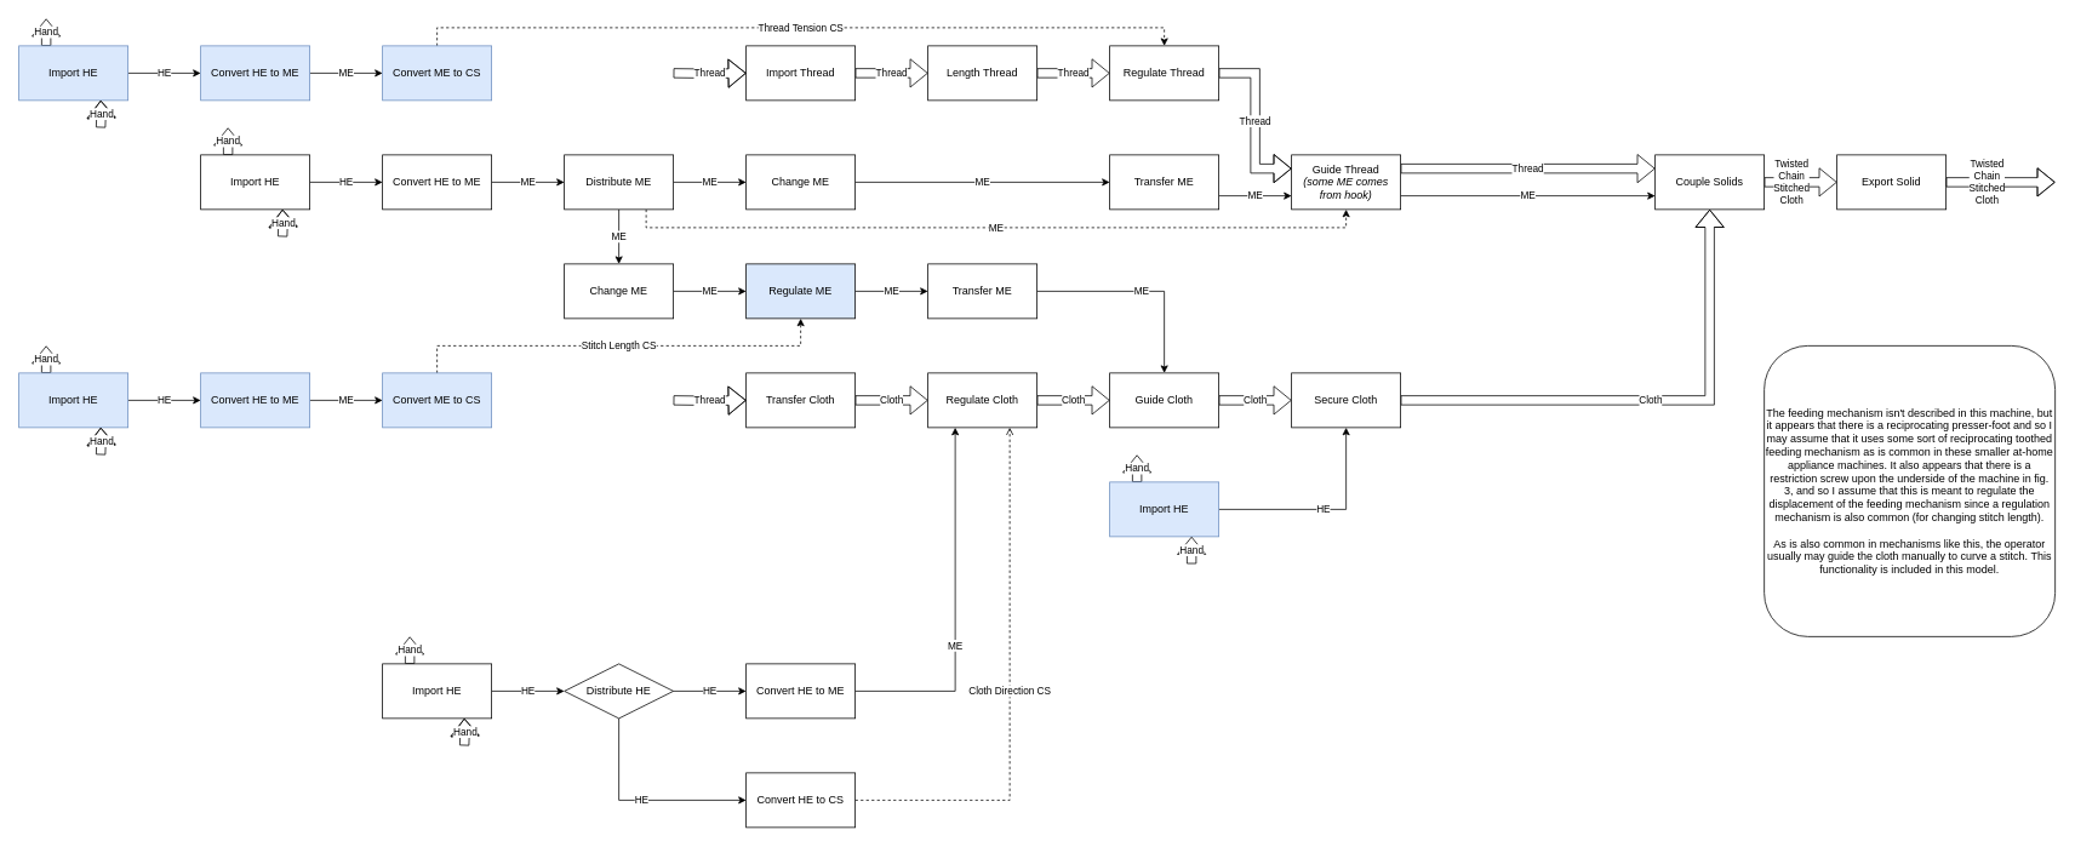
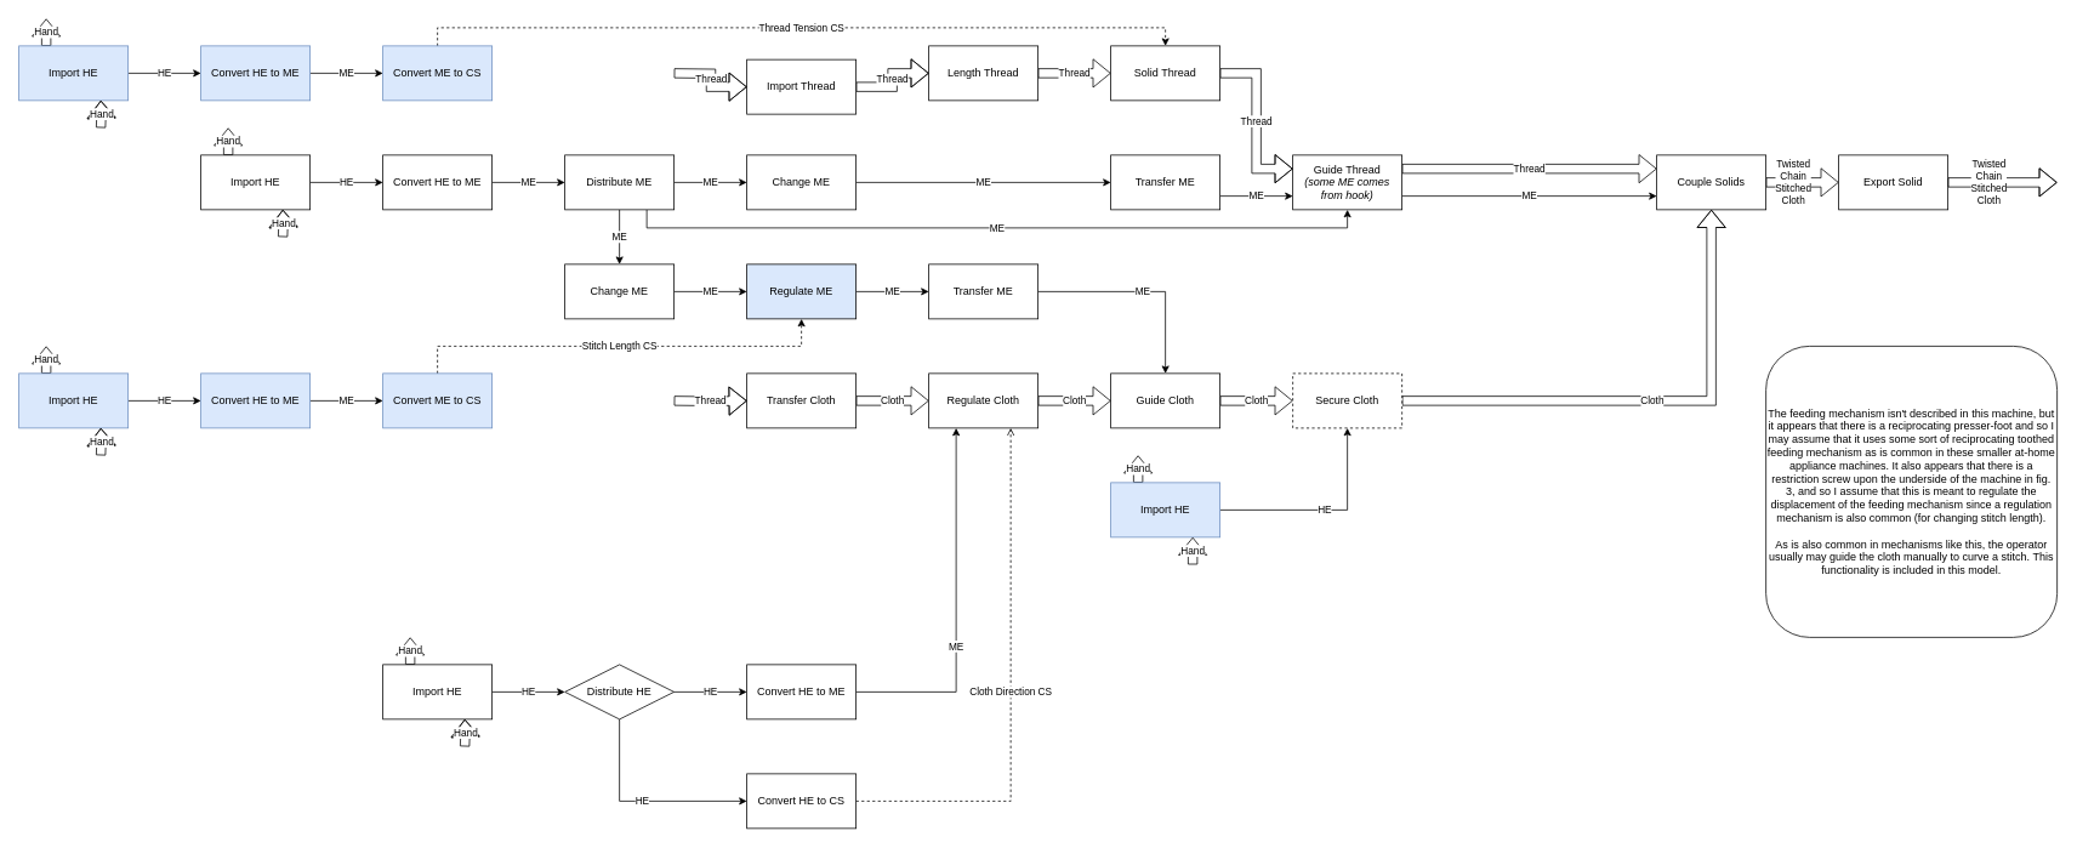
  <mxCell id="0" />
  <mxCell id="1" parent="0" />
  <mxCell id="2" value="Hand" style="edgeStyle=orthogonalEdgeStyle;rounded=0;orthogonalLoop=1;jettySize=auto;html=1;exitX=0.25;exitY=0;exitDx=0;exitDy=0;shape=flexArrow;" parent="1" source="4" edge="1"><mxGeometry relative="1" as="geometry"><mxPoint x="250.034" y="140" as="targetPoint" /></mxGeometry></mxCell>
  <mxCell id="3" value="HE" style="edgeStyle=orthogonalEdgeStyle;rounded=0;orthogonalLoop=1;jettySize=auto;html=1;exitX=1;exitY=0.5;exitDx=0;exitDy=0;entryX=0;entryY=0.5;entryDx=0;entryDy=0;" parent="1" source="4" target="7" edge="1"><mxGeometry relative="1" as="geometry" /></mxCell>
  <mxCell id="4" value="Import HE" style="rounded=0;whiteSpace=wrap;html=1;" parent="1" vertex="1"><mxGeometry x="220" y="170" width="120" height="60" as="geometry" /></mxCell>
  <mxCell id="5" value="Hand" style="shape=flexArrow;endArrow=classic;html=1;rounded=0;entryX=0.75;entryY=1;entryDx=0;entryDy=0;edgeStyle=orthogonalEdgeStyle;" parent="1" target="4" edge="1"><mxGeometry width="50" height="50" relative="1" as="geometry"><mxPoint x="310" y="260" as="sourcePoint" /><mxPoint x="250" y="260" as="targetPoint" /></mxGeometry></mxCell>
  <mxCell id="6" value="ME" style="edgeStyle=orthogonalEdgeStyle;rounded=0;orthogonalLoop=1;jettySize=auto;html=1;exitX=1;exitY=0.5;exitDx=0;exitDy=0;entryX=0;entryY=0.5;entryDx=0;entryDy=0;" parent="1" source="7" target="11" edge="1"><mxGeometry relative="1" as="geometry" /></mxCell>
  <mxCell id="7" value="Convert HE to ME" style="rounded=0;whiteSpace=wrap;html=1;" parent="1" vertex="1"><mxGeometry x="420" y="170" width="120" height="60" as="geometry" /></mxCell>
  <mxCell id="8" value="ME" style="edgeStyle=orthogonalEdgeStyle;rounded=0;orthogonalLoop=1;jettySize=auto;html=1;exitX=1;exitY=0.5;exitDx=0;exitDy=0;entryX=0;entryY=0.5;entryDx=0;entryDy=0;" parent="1" source="11" target="13" edge="1"><mxGeometry relative="1" as="geometry" /></mxCell>
  <mxCell id="9" value="ME" style="edgeStyle=orthogonalEdgeStyle;rounded=0;orthogonalLoop=1;jettySize=auto;html=1;exitX=0.5;exitY=1;exitDx=0;exitDy=0;entryX=0.5;entryY=0;entryDx=0;entryDy=0;" parent="1" source="11" target="27" edge="1"><mxGeometry relative="1" as="geometry" /></mxCell>
- <mxCell id="10" value="ME" style="edgeStyle=orthogonalEdgeStyle;rounded=0;orthogonalLoop=1;jettySize=auto;html=1;exitX=0.75;exitY=1;exitDx=0;exitDy=0;entryX=0.5;entryY=1;entryDx=0;entryDy=0;dashed=1;" parent="1" source="11" target="20" edge="1"><mxGeometry relative="1" as="geometry" /></mxCell>
+ <mxCell id="10" value="ME" style="edgeStyle=orthogonalEdgeStyle;rounded=0;orthogonalLoop=1;jettySize=auto;html=1;exitX=0.75;exitY=1;exitDx=0;exitDy=0;entryX=0.5;entryY=1;entryDx=0;entryDy=0;" parent="1" source="11" target="20" edge="1"><mxGeometry relative="1" as="geometry" /></mxCell>
  <mxCell id="11" value="Distribute ME" style="rounded=0;whiteSpace=wrap;html=1;" parent="1" vertex="1"><mxGeometry x="620" y="170" width="120" height="60" as="geometry" /></mxCell>
  <mxCell id="12" value="ME" style="edgeStyle=orthogonalEdgeStyle;rounded=0;orthogonalLoop=1;jettySize=auto;html=1;exitX=1;exitY=0.5;exitDx=0;exitDy=0;entryX=0;entryY=0.5;entryDx=0;entryDy=0;" parent="1" source="13" target="17" edge="1"><mxGeometry relative="1" as="geometry"><mxPoint x="1020" y="200" as="targetPoint" /></mxGeometry></mxCell>
  <mxCell id="13" value="Change ME" style="rounded=0;whiteSpace=wrap;html=1;" parent="1" vertex="1"><mxGeometry x="820" y="170" width="120" height="60" as="geometry" /></mxCell>
  <mxCell id="14" value="Thread" style="edgeStyle=orthogonalEdgeStyle;rounded=0;orthogonalLoop=1;jettySize=auto;html=1;exitX=1;exitY=0.5;exitDx=0;exitDy=0;entryX=0;entryY=0.5;entryDx=0;entryDy=0;shape=flexArrow;" parent="1" source="15" target="24" edge="1"><mxGeometry relative="1" as="geometry" /></mxCell>
  <mxCell id="15" value="Length Thread" style="rounded=0;whiteSpace=wrap;html=1;" parent="1" vertex="1"><mxGeometry x="1020" y="50" width="120" height="60" as="geometry" /></mxCell>
  <mxCell id="16" value="ME" style="edgeStyle=orthogonalEdgeStyle;rounded=0;orthogonalLoop=1;jettySize=auto;html=1;exitX=1;exitY=0.75;exitDx=0;exitDy=0;entryX=0;entryY=0.75;entryDx=0;entryDy=0;" parent="1" source="17" target="20" edge="1"><mxGeometry relative="1" as="geometry" /></mxCell>
  <mxCell id="17" value="Transfer ME" style="rounded=0;whiteSpace=wrap;html=1;" parent="1" vertex="1"><mxGeometry x="1220" y="170" width="120" height="60" as="geometry" /></mxCell>
  <mxCell id="18" value="Thread" style="edgeStyle=orthogonalEdgeStyle;rounded=0;jumpStyle=arc;jumpSize=12;orthogonalLoop=1;jettySize=auto;html=1;exitX=1;exitY=0.25;exitDx=0;exitDy=0;entryX=0;entryY=0.25;entryDx=0;entryDy=0;shape=flexArrow;" parent="1" source="20" target="60" edge="1"><mxGeometry relative="1" as="geometry"><mxPoint x="1620" y="185" as="targetPoint" /></mxGeometry></mxCell>
  <mxCell id="19" value="ME" style="edgeStyle=orthogonalEdgeStyle;rounded=0;orthogonalLoop=1;jettySize=auto;html=1;exitX=1;exitY=0.75;exitDx=0;exitDy=0;entryX=0;entryY=0.75;entryDx=0;entryDy=0;" parent="1" source="20" target="60" edge="1"><mxGeometry relative="1" as="geometry"><mxPoint x="1620" y="215" as="targetPoint" /></mxGeometry></mxCell>
  <mxCell id="20" value="Guide Thread&lt;br&gt;&lt;i&gt;(some ME comes from hook)&lt;/i&gt;" style="rounded=0;whiteSpace=wrap;html=1;" parent="1" vertex="1"><mxGeometry x="1420" y="170" width="120" height="60" as="geometry" /></mxCell>
  <mxCell id="21" value="Thread" style="edgeStyle=orthogonalEdgeStyle;shape=flexArrow;rounded=0;orthogonalLoop=1;jettySize=auto;html=1;exitX=1;exitY=0.5;exitDx=0;exitDy=0;entryX=0;entryY=0.5;entryDx=0;entryDy=0;" parent="1" source="22" target="15" edge="1"><mxGeometry relative="1" as="geometry" /></mxCell>
- <mxCell id="22" value="Import Thread" style="rounded=0;whiteSpace=wrap;html=1;" parent="1" vertex="1"><mxGeometry x="820" y="50" width="120" height="60" as="geometry" /></mxCell>
+ <mxCell id="22" value="Import Thread" style="rounded=0;whiteSpace=wrap;html=1;" parent="1" vertex="1"><mxGeometry x="820" y="65" width="120" height="60" as="geometry" /></mxCell>
  <mxCell id="23" value="Thread" style="edgeStyle=orthogonalEdgeStyle;shape=flexArrow;rounded=0;orthogonalLoop=1;jettySize=auto;html=1;exitX=1;exitY=0.5;exitDx=0;exitDy=0;entryX=0;entryY=0.25;entryDx=0;entryDy=0;" parent="1" source="24" target="20" edge="1"><mxGeometry relative="1" as="geometry" /></mxCell>
- <mxCell id="24" value="Regulate Thread" style="rounded=0;whiteSpace=wrap;html=1;" parent="1" vertex="1"><mxGeometry x="1220" y="50" width="120" height="60" as="geometry" /></mxCell>
+ <mxCell id="24" value="Solid Thread" style="rounded=0;whiteSpace=wrap;html=1;" parent="1" vertex="1"><mxGeometry x="1220" y="50" width="120" height="60" as="geometry" /></mxCell>
  <mxCell id="25" value="The feeding mechanism isn't described in this machine, but it appears that there is a reciprocating presser-foot and so I may assume that it uses some sort of reciprocating toothed feeding mechanism as is common in these smaller at-home appliance machines. It also appears that there is a restriction screw upon the underside of the machine in fig. 3, and so I assume that this is meant to regulate the displacement of the feeding mechanism since a regulation mechanism is also common (for changing stitch length).&lt;br&gt;&lt;br&gt;As is also common in mechanisms like this, the operator usually may guide the cloth manually to curve a stitch. This functionality is included in this model." style="rounded=1;whiteSpace=wrap;html=1;" parent="1" vertex="1"><mxGeometry x="1940" y="380" width="320" height="320" as="geometry" /></mxCell>
  <mxCell id="26" value="ME" style="edgeStyle=orthogonalEdgeStyle;rounded=0;orthogonalLoop=1;jettySize=auto;html=1;exitX=1;exitY=0.5;exitDx=0;exitDy=0;entryX=0;entryY=0.5;entryDx=0;entryDy=0;" parent="1" source="27" target="34" edge="1"><mxGeometry relative="1" as="geometry"><mxPoint x="800" y="320" as="targetPoint" /></mxGeometry></mxCell>
  <mxCell id="27" value="Change ME" style="rounded=0;whiteSpace=wrap;html=1;" parent="1" vertex="1"><mxGeometry x="620" y="290" width="120" height="60" as="geometry" /></mxCell>
  <mxCell id="28" value="ME" style="edgeStyle=orthogonalEdgeStyle;rounded=0;orthogonalLoop=1;jettySize=auto;html=1;exitX=1;exitY=0.5;exitDx=0;exitDy=0;entryX=0.5;entryY=0;entryDx=0;entryDy=0;" parent="1" source="29" target="32" edge="1"><mxGeometry relative="1" as="geometry" /></mxCell>
  <mxCell id="29" value="Transfer ME" style="rounded=0;whiteSpace=wrap;html=1;" parent="1" vertex="1"><mxGeometry x="1020" y="290" width="120" height="60" as="geometry" /></mxCell>
  <mxCell id="30" value="Cloth" style="edgeStyle=orthogonalEdgeStyle;shape=flexArrow;rounded=0;jumpStyle=arc;jumpSize=12;orthogonalLoop=1;jettySize=auto;html=1;entryX=0.5;entryY=1;entryDx=0;entryDy=0;exitX=1;exitY=0.5;exitDx=0;exitDy=0;" parent="1" source="47" target="60" edge="1"><mxGeometry relative="1" as="geometry"><mxPoint x="1590" y="350" as="sourcePoint" /></mxGeometry></mxCell>
  <mxCell id="31" value="Cloth" style="edgeStyle=orthogonalEdgeStyle;shape=flexArrow;rounded=0;orthogonalLoop=1;jettySize=auto;html=1;exitX=1;exitY=0.5;exitDx=0;exitDy=0;entryX=0;entryY=0.5;entryDx=0;entryDy=0;" parent="1" source="32" target="47" edge="1"><mxGeometry relative="1" as="geometry" /></mxCell>
  <mxCell id="32" value="Guide Cloth" style="rounded=0;whiteSpace=wrap;html=1;" parent="1" vertex="1"><mxGeometry x="1220" y="410" width="120" height="60" as="geometry" /></mxCell>
  <mxCell id="33" value="ME" style="edgeStyle=orthogonalEdgeStyle;rounded=0;orthogonalLoop=1;jettySize=auto;html=1;exitX=1;exitY=0.5;exitDx=0;exitDy=0;entryX=0;entryY=0.5;entryDx=0;entryDy=0;" parent="1" source="34" target="29" edge="1"><mxGeometry relative="1" as="geometry" /></mxCell>
  <mxCell id="34" value="Regulate ME" style="rounded=0;whiteSpace=wrap;html=1;fillColor=#dae8fc;" parent="1" vertex="1"><mxGeometry x="820" y="290" width="120" height="60" as="geometry" /></mxCell>
  <mxCell id="35" value="Hand" style="edgeStyle=orthogonalEdgeStyle;rounded=0;orthogonalLoop=1;jettySize=auto;html=1;exitX=0.25;exitY=0;exitDx=0;exitDy=0;shape=flexArrow;" parent="1" source="37" edge="1"><mxGeometry relative="1" as="geometry"><mxPoint x="50.034" y="20" as="targetPoint" /></mxGeometry></mxCell>
  <mxCell id="36" value="HE" style="edgeStyle=orthogonalEdgeStyle;rounded=0;orthogonalLoop=1;jettySize=auto;html=1;exitX=1;exitY=0.5;exitDx=0;exitDy=0;entryX=0;entryY=0.5;entryDx=0;entryDy=0;" parent="1" source="37" target="40" edge="1"><mxGeometry relative="1" as="geometry" /></mxCell>
  <mxCell id="37" value="Import HE" style="rounded=0;whiteSpace=wrap;html=1;fillColor=#dae8fc;strokeColor=#6c8ebf;" parent="1" vertex="1"><mxGeometry x="20" y="50" width="120" height="60" as="geometry" /></mxCell>
  <mxCell id="38" value="Hand" style="shape=flexArrow;endArrow=classic;html=1;rounded=0;entryX=0.75;entryY=1;entryDx=0;entryDy=0;edgeStyle=orthogonalEdgeStyle;" parent="1" target="37" edge="1"><mxGeometry width="50" height="50" relative="1" as="geometry"><mxPoint x="110" y="140" as="sourcePoint" /><mxPoint x="50" y="140" as="targetPoint" /></mxGeometry></mxCell>
  <mxCell id="39" value="ME" style="edgeStyle=orthogonalEdgeStyle;rounded=0;orthogonalLoop=1;jettySize=auto;html=1;exitX=1;exitY=0.5;exitDx=0;exitDy=0;entryX=0;entryY=0.5;entryDx=0;entryDy=0;" parent="1" source="40" target="42" edge="1"><mxGeometry relative="1" as="geometry" /></mxCell>
  <mxCell id="40" value="Convert HE to ME" style="rounded=0;whiteSpace=wrap;html=1;fillColor=#dae8fc;strokeColor=#6c8ebf;" parent="1" vertex="1"><mxGeometry x="220" y="50" width="120" height="60" as="geometry" /></mxCell>
  <mxCell id="41" value="Thread Tension CS" style="edgeStyle=orthogonalEdgeStyle;rounded=0;orthogonalLoop=1;jettySize=auto;html=1;exitX=0.5;exitY=0;exitDx=0;exitDy=0;entryX=0.5;entryY=0;entryDx=0;entryDy=0;dashed=1;" parent="1" source="42" target="24" edge="1"><mxGeometry relative="1" as="geometry" /></mxCell>
  <mxCell id="42" value="Convert ME to CS" style="rounded=0;whiteSpace=wrap;html=1;fillColor=#dae8fc;strokeColor=#6c8ebf;" parent="1" vertex="1"><mxGeometry x="420" y="50" width="120" height="60" as="geometry" /></mxCell>
  <mxCell id="43" value="Cloth" style="edgeStyle=orthogonalEdgeStyle;rounded=0;jumpStyle=arc;jumpSize=12;orthogonalLoop=1;jettySize=auto;html=1;exitX=1;exitY=0.5;exitDx=0;exitDy=0;entryX=0;entryY=0.5;entryDx=0;entryDy=0;shape=flexArrow;" parent="1" source="44" target="46" edge="1"><mxGeometry relative="1" as="geometry" /></mxCell>
  <mxCell id="44" value="Transfer Cloth" style="rounded=0;whiteSpace=wrap;html=1;" parent="1" vertex="1"><mxGeometry x="820" y="410" width="120" height="60" as="geometry" /></mxCell>
  <mxCell id="45" value="Cloth" style="edgeStyle=orthogonalEdgeStyle;shape=flexArrow;rounded=0;jumpStyle=arc;jumpSize=12;orthogonalLoop=1;jettySize=auto;html=1;exitX=1;exitY=0.5;exitDx=0;exitDy=0;entryX=0;entryY=0.5;entryDx=0;entryDy=0;" parent="1" source="46" target="32" edge="1"><mxGeometry relative="1" as="geometry"><mxPoint x="1190" y="455" as="targetPoint" /></mxGeometry></mxCell>
  <mxCell id="46" value="Regulate Cloth" style="rounded=0;whiteSpace=wrap;html=1;" parent="1" vertex="1"><mxGeometry x="1020" y="410" width="120" height="60" as="geometry" /></mxCell>
- <mxCell id="47" value="Secure Cloth" style="rounded=0;whiteSpace=wrap;html=1;" parent="1" vertex="1"><mxGeometry x="1420" y="410" width="120" height="60" as="geometry" /></mxCell>
+ <mxCell id="47" value="Secure Cloth" style="rounded=0;whiteSpace=wrap;html=1;dashed=1;" parent="1" vertex="1"><mxGeometry x="1420" y="410" width="120" height="60" as="geometry" /></mxCell>
  <mxCell id="48" value="Hand" style="edgeStyle=orthogonalEdgeStyle;rounded=0;orthogonalLoop=1;jettySize=auto;html=1;exitX=0.25;exitY=0;exitDx=0;exitDy=0;shape=flexArrow;" parent="1" source="50" edge="1"><mxGeometry relative="1" as="geometry"><mxPoint x="450.034" y="700" as="targetPoint" /></mxGeometry></mxCell>
  <mxCell id="49" value="HE" style="edgeStyle=orthogonalEdgeStyle;rounded=0;jumpStyle=arc;jumpSize=12;orthogonalLoop=1;jettySize=auto;html=1;exitX=1;exitY=0.5;exitDx=0;exitDy=0;entryX=0;entryY=0.5;entryDx=0;entryDy=0;" parent="1" source="50" target="54" edge="1"><mxGeometry relative="1" as="geometry" /></mxCell>
  <mxCell id="50" value="Import HE" style="rounded=0;whiteSpace=wrap;html=1;" parent="1" vertex="1"><mxGeometry x="420" y="730" width="120" height="60" as="geometry" /></mxCell>
  <mxCell id="51" value="Hand" style="shape=flexArrow;endArrow=classic;html=1;rounded=0;entryX=0.75;entryY=1;entryDx=0;entryDy=0;edgeStyle=orthogonalEdgeStyle;" parent="1" target="50" edge="1"><mxGeometry width="50" height="50" relative="1" as="geometry"><mxPoint x="510" y="820" as="sourcePoint" /><mxPoint x="450" y="820" as="targetPoint" /></mxGeometry></mxCell>
  <mxCell id="52" value="HE" style="edgeStyle=orthogonalEdgeStyle;rounded=0;jumpStyle=arc;jumpSize=12;orthogonalLoop=1;jettySize=auto;html=1;exitX=1;exitY=0.5;exitDx=0;exitDy=0;entryX=0;entryY=0.5;entryDx=0;entryDy=0;" parent="1" source="54" target="56" edge="1"><mxGeometry relative="1" as="geometry" /></mxCell>
  <mxCell id="53" value="HE" style="edgeStyle=orthogonalEdgeStyle;rounded=0;jumpStyle=arc;jumpSize=12;orthogonalLoop=1;jettySize=auto;html=1;exitX=0.5;exitY=1;exitDx=0;exitDy=0;entryX=0;entryY=0.5;entryDx=0;entryDy=0;" parent="1" source="54" target="58" edge="1"><mxGeometry relative="1" as="geometry" /></mxCell>
  <mxCell id="54" value="Distribute HE" style="rhombus;whiteSpace=wrap;html=1;" parent="1" vertex="1"><mxGeometry x="620" y="730" width="120" height="60" as="geometry" /></mxCell>
  <mxCell id="55" value="ME" style="edgeStyle=orthogonalEdgeStyle;rounded=0;jumpStyle=arc;jumpSize=12;orthogonalLoop=1;jettySize=auto;html=1;exitX=1;exitY=0.5;exitDx=0;exitDy=0;entryX=0.25;entryY=1;entryDx=0;entryDy=0;" parent="1" source="56" target="46" edge="1"><mxGeometry x="-0.2" relative="1" as="geometry"><mxPoint as="offset" /></mxGeometry></mxCell>
  <mxCell id="56" value="Convert HE to ME" style="rounded=0;whiteSpace=wrap;html=1;" parent="1" vertex="1"><mxGeometry x="820" y="730" width="120" height="60" as="geometry" /></mxCell>
  <mxCell id="57" value="Cloth Direction CS" style="edgeStyle=orthogonalEdgeStyle;rounded=0;jumpStyle=arc;jumpSize=12;orthogonalLoop=1;jettySize=auto;html=1;exitX=1;exitY=0.5;exitDx=0;exitDy=0;entryX=0.75;entryY=1;entryDx=0;entryDy=0;dashed=1;endArrow=open;" parent="1" source="58" target="46" edge="1"><mxGeometry relative="1" as="geometry" /></mxCell>
  <mxCell id="58" value="Convert HE to CS" style="rounded=0;whiteSpace=wrap;html=1;" parent="1" vertex="1"><mxGeometry x="820" y="850" width="120" height="60" as="geometry" /></mxCell>
  <mxCell id="59" value="Twisted&lt;br&gt;Chain&lt;br&gt;Stitched&lt;br&gt;Cloth" style="edgeStyle=orthogonalEdgeStyle;shape=flexArrow;rounded=0;jumpStyle=arc;jumpSize=12;orthogonalLoop=1;jettySize=auto;html=1;exitX=1;exitY=0.5;exitDx=0;exitDy=0;entryX=0;entryY=0.5;entryDx=0;entryDy=0;" parent="1" source="60" target="61" edge="1"><mxGeometry x="-0.25" relative="1" as="geometry"><mxPoint as="offset" /></mxGeometry></mxCell>
  <mxCell id="60" value="Couple Solids" style="rounded=0;whiteSpace=wrap;html=1;" parent="1" vertex="1"><mxGeometry x="1820" y="170" width="120" height="60" as="geometry" /></mxCell>
  <mxCell id="61" value="Export Solid" style="rounded=0;whiteSpace=wrap;html=1;" parent="1" vertex="1"><mxGeometry x="2020" y="170" width="120" height="60" as="geometry" /></mxCell>
  <mxCell id="62" value="Twisted&lt;br&gt;Chain&lt;br&gt;Stitched&lt;br&gt;Cloth" style="edgeStyle=orthogonalEdgeStyle;shape=flexArrow;rounded=0;jumpStyle=arc;jumpSize=12;orthogonalLoop=1;jettySize=auto;html=1;exitX=1;exitY=0.5;exitDx=0;exitDy=0;" parent="1" source="61" edge="1"><mxGeometry x="-0.25" relative="1" as="geometry"><mxPoint x="1950" y="210" as="sourcePoint" /><mxPoint x="2260" y="200" as="targetPoint" /><mxPoint as="offset" /></mxGeometry></mxCell>
  <mxCell id="63" value="Hand" style="edgeStyle=orthogonalEdgeStyle;rounded=0;orthogonalLoop=1;jettySize=auto;html=1;exitX=0.25;exitY=0;exitDx=0;exitDy=0;shape=flexArrow;" parent="1" source="65" edge="1"><mxGeometry relative="1" as="geometry"><mxPoint x="50.034" y="380" as="targetPoint" /></mxGeometry></mxCell>
  <mxCell id="64" value="HE" style="edgeStyle=orthogonalEdgeStyle;rounded=0;orthogonalLoop=1;jettySize=auto;html=1;exitX=1;exitY=0.5;exitDx=0;exitDy=0;entryX=0;entryY=0.5;entryDx=0;entryDy=0;" parent="1" source="65" target="68" edge="1"><mxGeometry relative="1" as="geometry" /></mxCell>
  <mxCell id="65" value="Import HE" style="rounded=0;whiteSpace=wrap;html=1;fillColor=#dae8fc;strokeColor=#6c8ebf;" parent="1" vertex="1"><mxGeometry x="20" y="410" width="120" height="60" as="geometry" /></mxCell>
  <mxCell id="66" value="Hand" style="shape=flexArrow;endArrow=classic;html=1;rounded=0;entryX=0.75;entryY=1;entryDx=0;entryDy=0;edgeStyle=orthogonalEdgeStyle;" parent="1" target="65" edge="1"><mxGeometry width="50" height="50" relative="1" as="geometry"><mxPoint x="110" y="500" as="sourcePoint" /><mxPoint x="50" y="500" as="targetPoint" /></mxGeometry></mxCell>
  <mxCell id="67" value="ME" style="edgeStyle=orthogonalEdgeStyle;rounded=0;orthogonalLoop=1;jettySize=auto;html=1;exitX=1;exitY=0.5;exitDx=0;exitDy=0;entryX=0;entryY=0.5;entryDx=0;entryDy=0;" parent="1" source="68" target="70" edge="1"><mxGeometry relative="1" as="geometry" /></mxCell>
  <mxCell id="68" value="Convert HE to ME" style="rounded=0;whiteSpace=wrap;html=1;fillColor=#dae8fc;strokeColor=#6c8ebf;" parent="1" vertex="1"><mxGeometry x="220" y="410" width="120" height="60" as="geometry" /></mxCell>
  <mxCell id="69" value="Stitch Length CS" style="edgeStyle=orthogonalEdgeStyle;rounded=0;orthogonalLoop=1;jettySize=auto;html=1;exitX=0.5;exitY=0;exitDx=0;exitDy=0;entryX=0.5;entryY=1;entryDx=0;entryDy=0;dashed=1;" parent="1" source="70" target="34" edge="1"><mxGeometry relative="1" as="geometry"><mxPoint x="680" y="530" as="targetPoint" /></mxGeometry></mxCell>
  <mxCell id="70" value="Convert ME to CS" style="rounded=0;whiteSpace=wrap;html=1;fillColor=#dae8fc;strokeColor=#6c8ebf;" parent="1" vertex="1"><mxGeometry x="420" y="410" width="120" height="60" as="geometry" /></mxCell>
  <mxCell id="71" value="Thread" style="edgeStyle=orthogonalEdgeStyle;rounded=0;orthogonalLoop=1;jettySize=auto;html=1;entryX=0;entryY=0.5;entryDx=0;entryDy=0;shape=flexArrow;" parent="1" target="22" edge="1"><mxGeometry relative="1" as="geometry"><mxPoint x="740" y="80" as="sourcePoint" /></mxGeometry></mxCell>
  <mxCell id="72" value="Thread" style="edgeStyle=orthogonalEdgeStyle;shape=flexArrow;rounded=0;orthogonalLoop=1;jettySize=auto;html=1;entryX=0;entryY=0.5;entryDx=0;entryDy=0;" parent="1" target="44" edge="1"><mxGeometry relative="1" as="geometry"><mxPoint x="740" y="440" as="sourcePoint" /></mxGeometry></mxCell>
  <mxCell id="73" value="HE" style="edgeStyle=orthogonalEdgeStyle;rounded=0;orthogonalLoop=1;jettySize=auto;html=1;exitX=1;exitY=0.5;exitDx=0;exitDy=0;entryX=0.5;entryY=1;entryDx=0;entryDy=0;" parent="1" source="75" target="47" edge="1"><mxGeometry relative="1" as="geometry" /></mxCell>
  <mxCell id="74" value="Hand" style="edgeStyle=orthogonalEdgeStyle;rounded=0;orthogonalLoop=1;jettySize=auto;html=1;exitX=0.25;exitY=0;exitDx=0;exitDy=0;shape=flexArrow;" parent="1" source="75" edge="1"><mxGeometry relative="1" as="geometry"><mxPoint x="1249.974" y="500" as="targetPoint" /></mxGeometry></mxCell>
  <mxCell id="75" value="Import HE" style="rounded=0;whiteSpace=wrap;html=1;fillColor=#dae8fc;strokeColor=#6c8ebf;" parent="1" vertex="1"><mxGeometry x="1220" y="530" width="120" height="60" as="geometry" /></mxCell>
  <mxCell id="76" value="Hand" style="edgeStyle=orthogonalEdgeStyle;rounded=0;orthogonalLoop=1;jettySize=auto;html=1;entryX=0.75;entryY=1;entryDx=0;entryDy=0;shape=flexArrow;" parent="1" target="75" edge="1"><mxGeometry relative="1" as="geometry"><mxPoint x="1310" y="620" as="sourcePoint" /></mxGeometry></mxCell>
